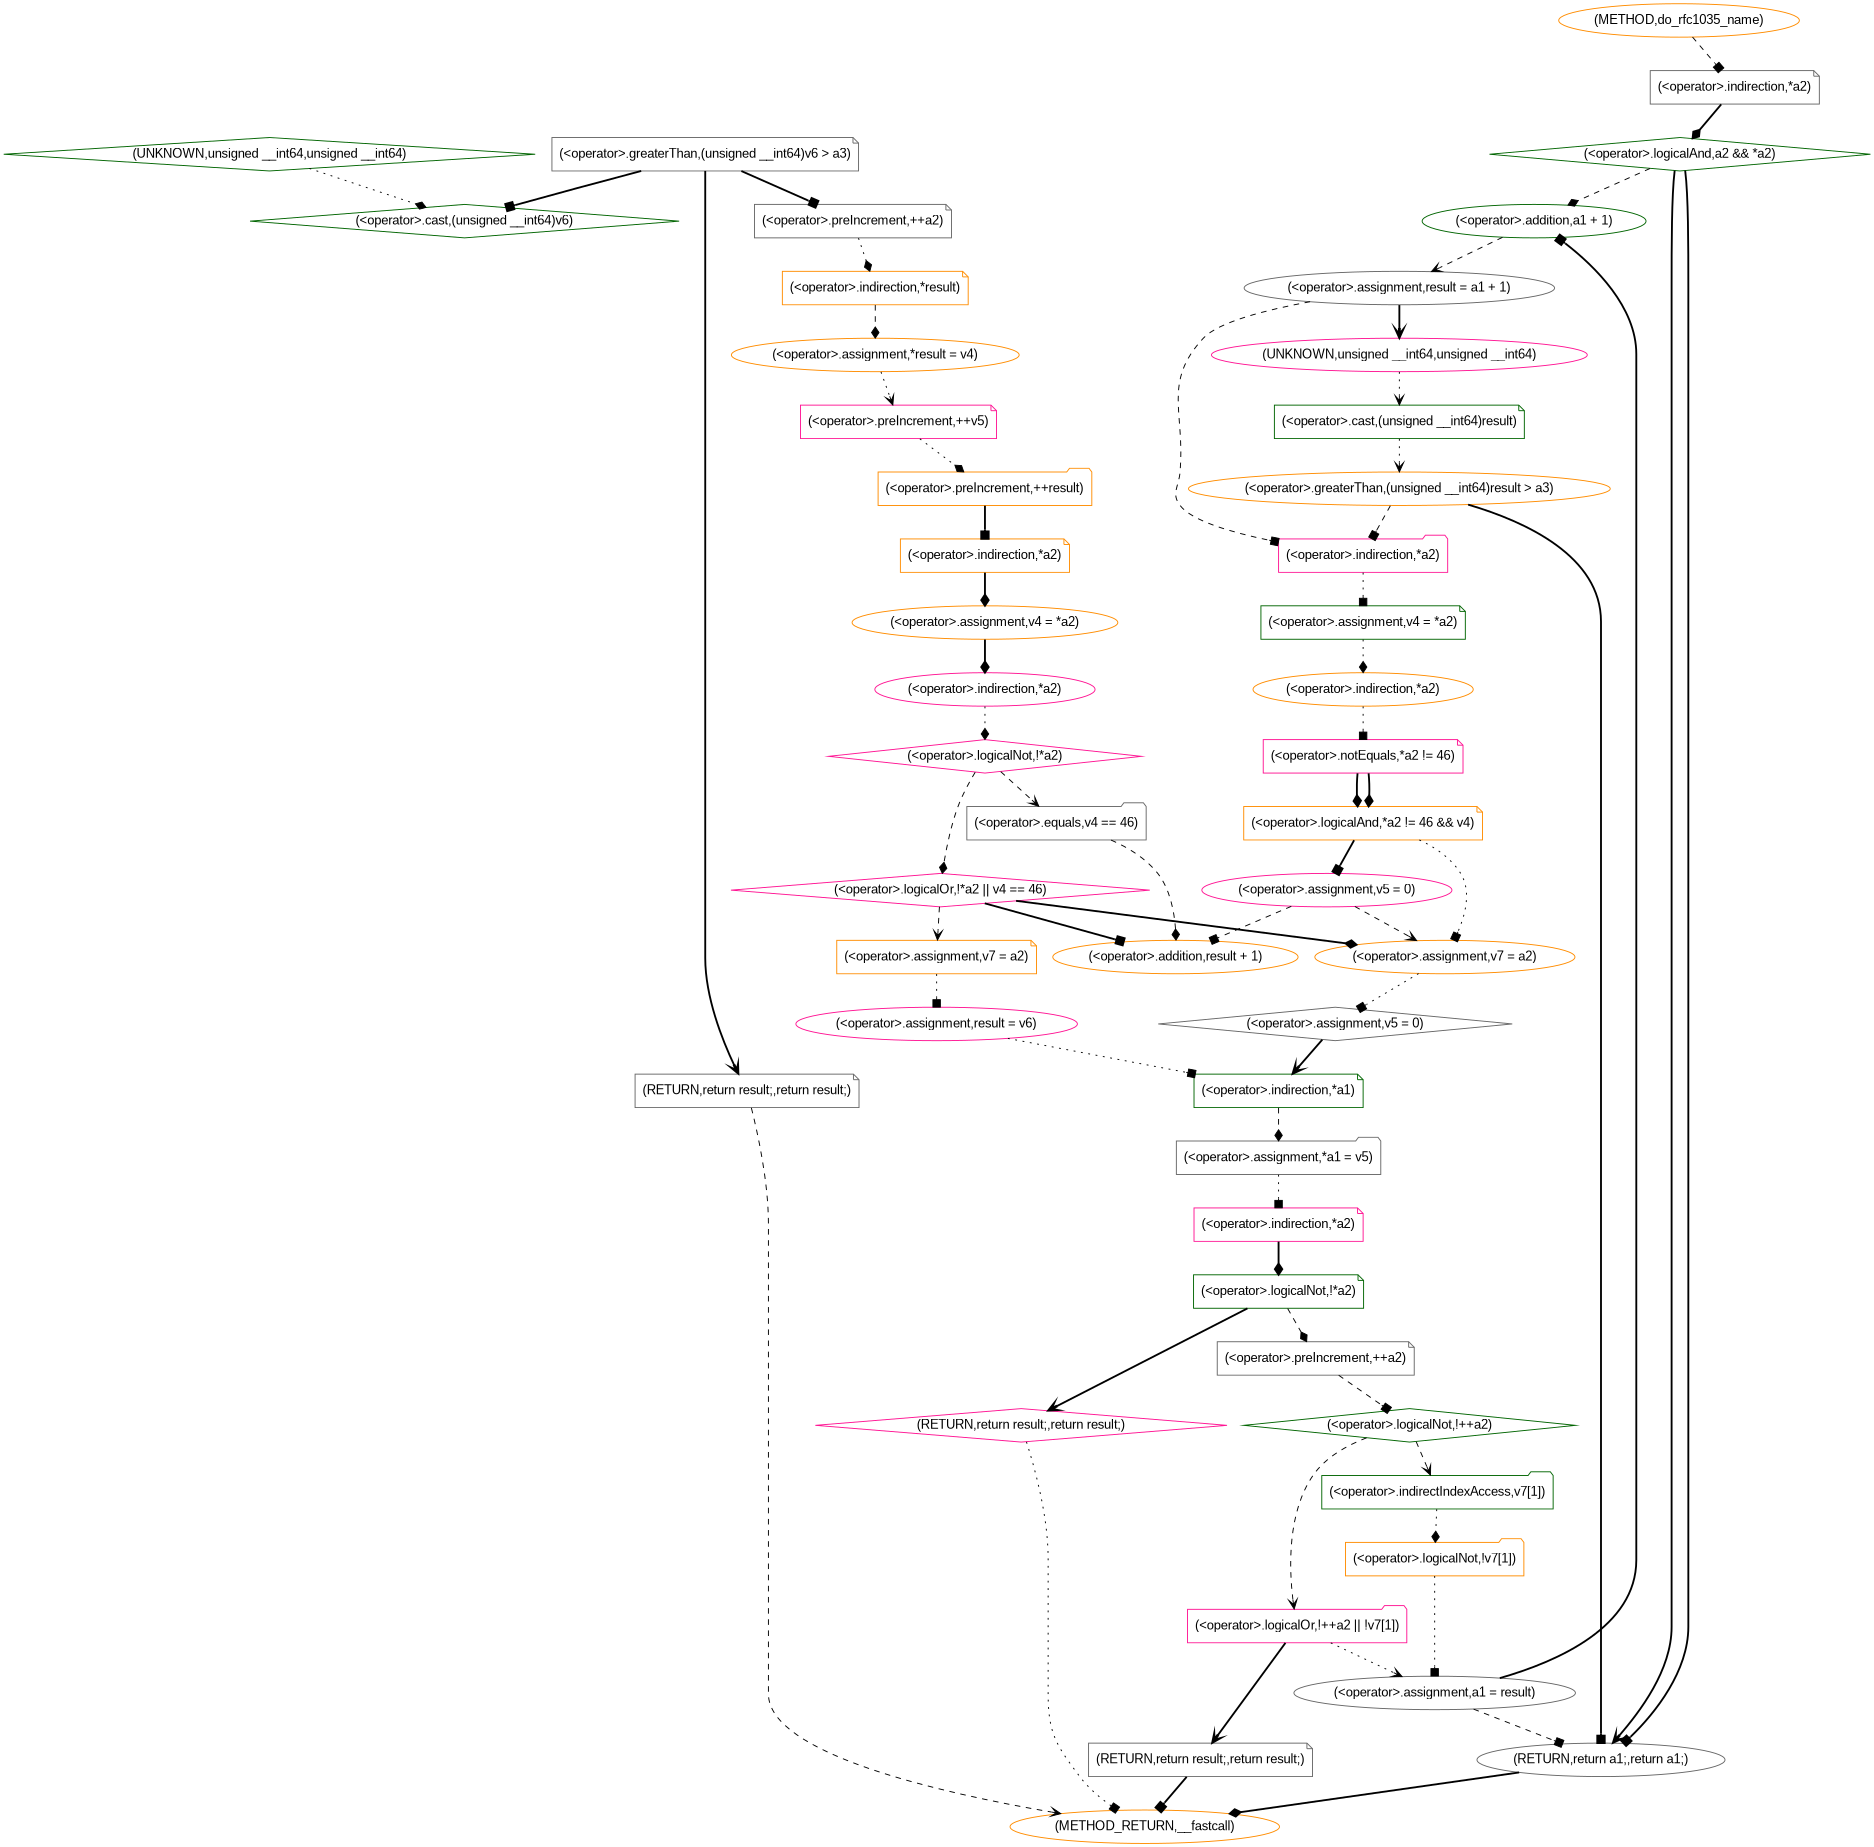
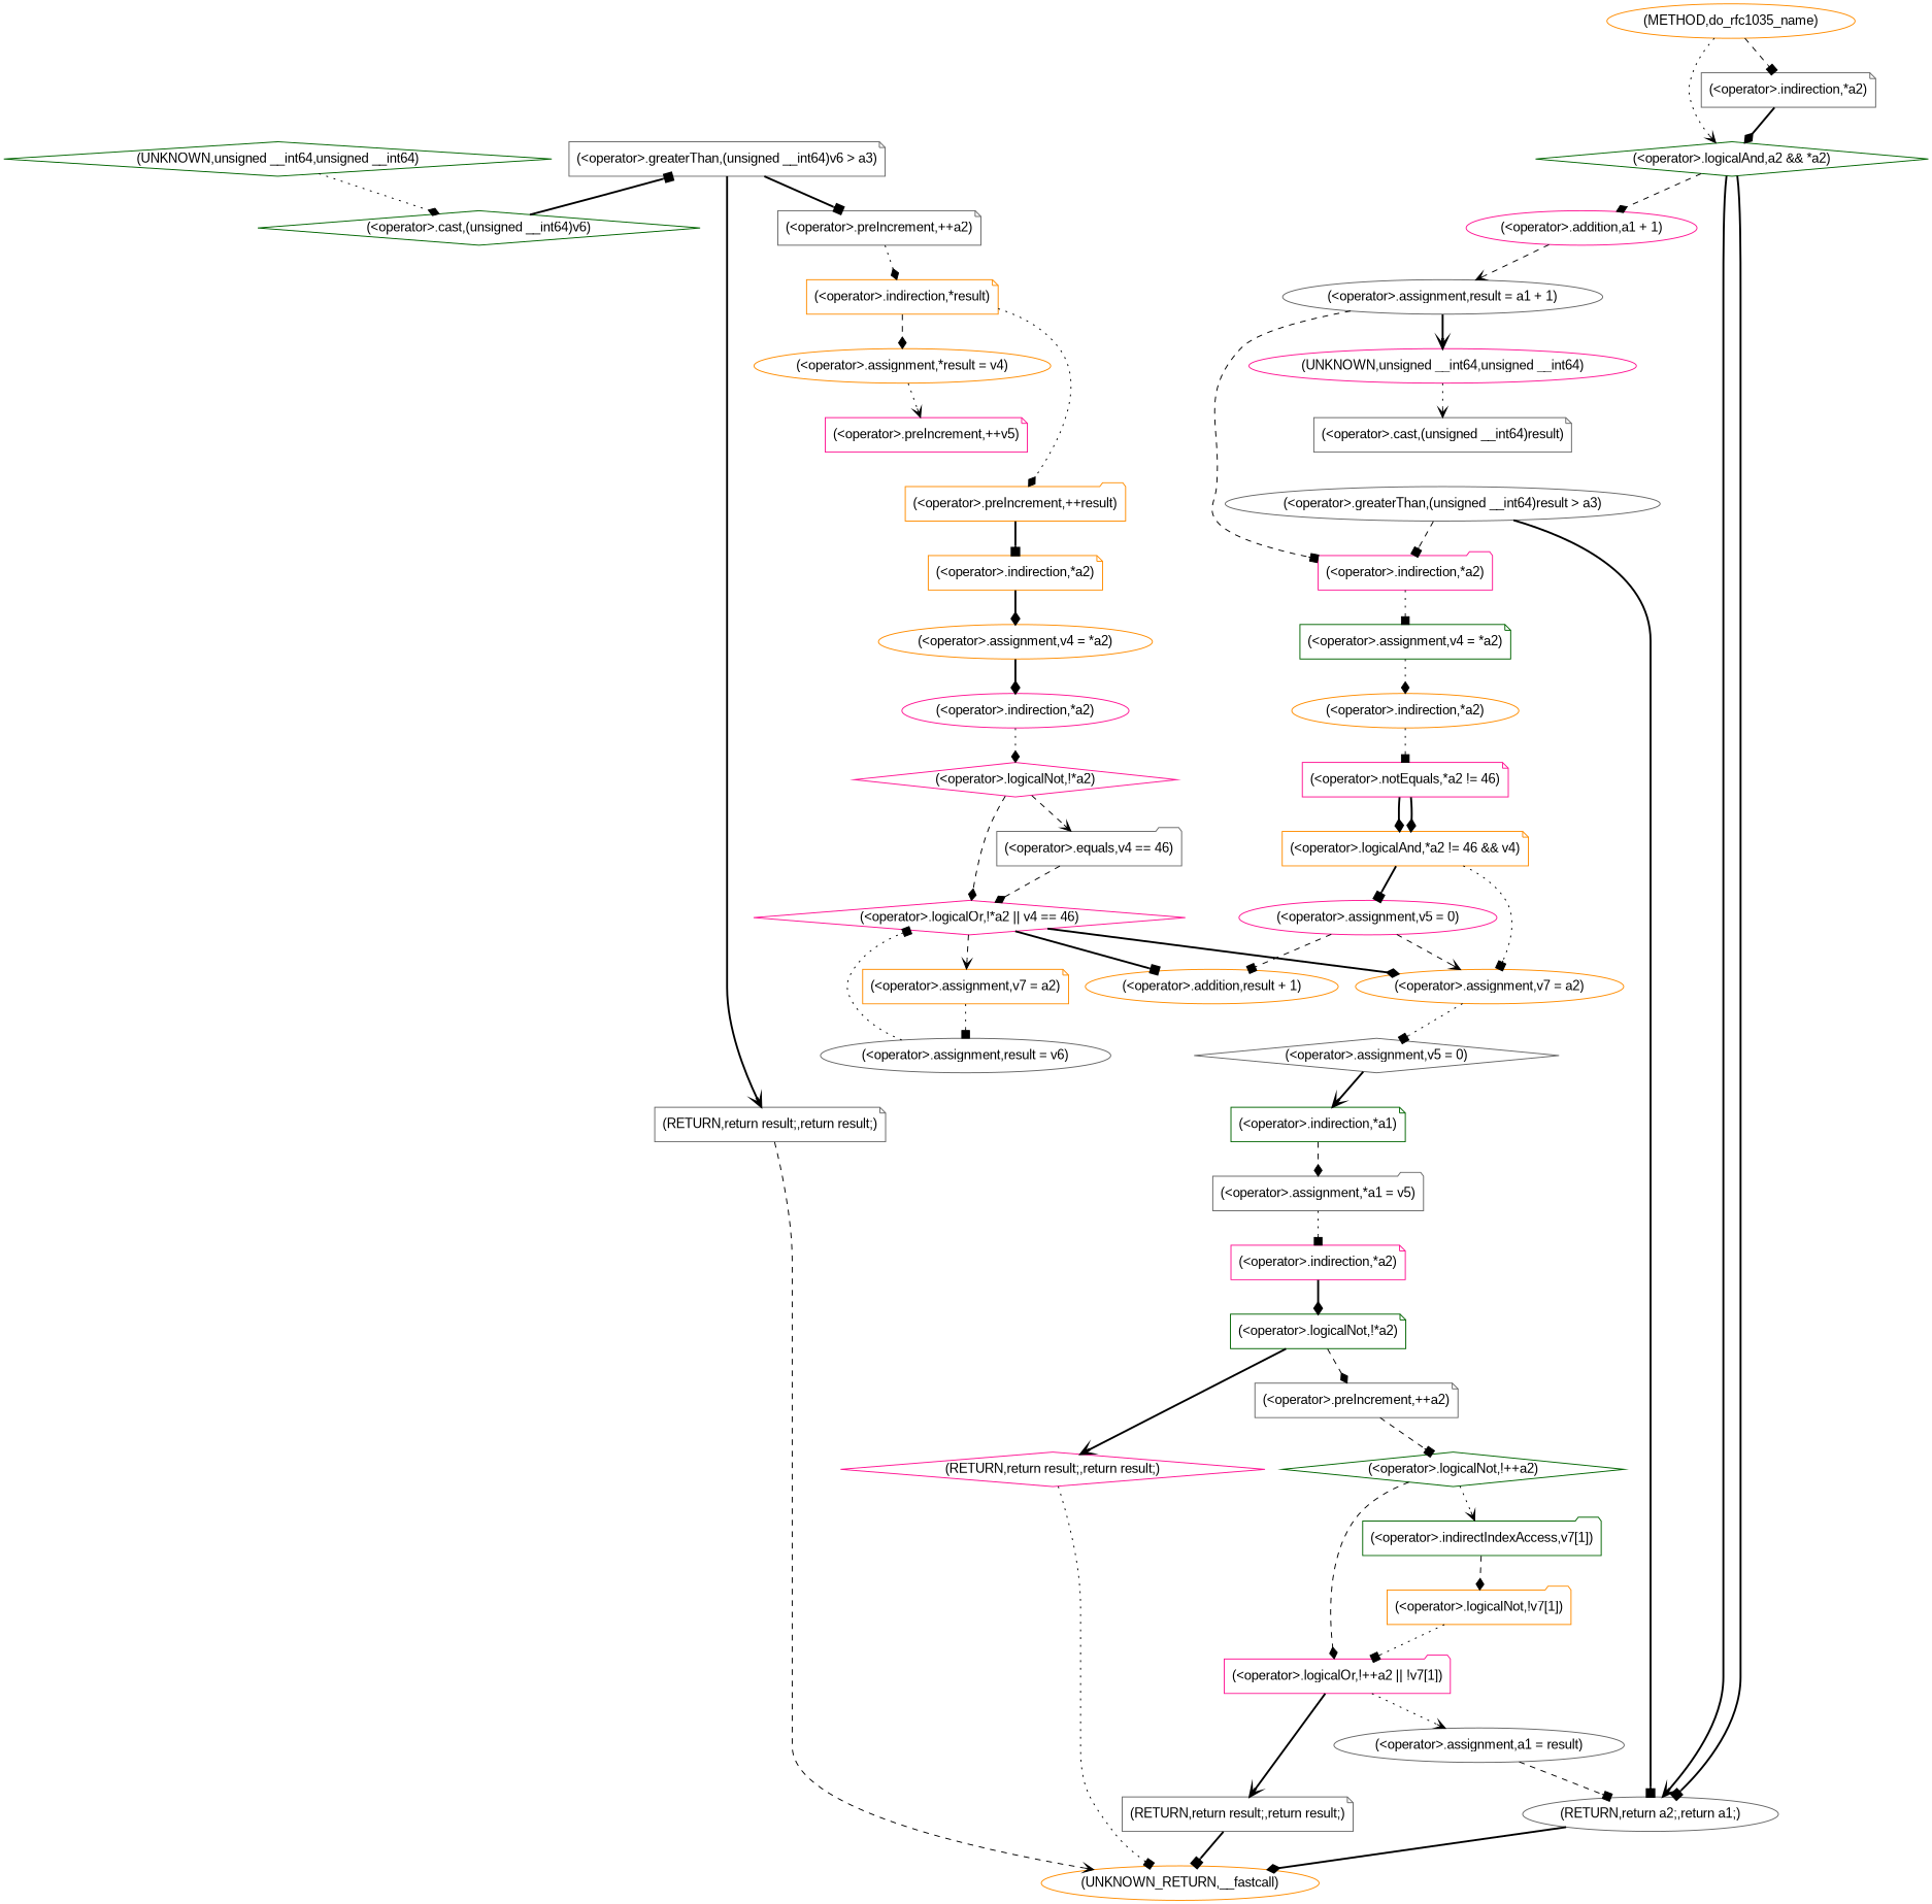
  digraph {
    fontname="Liberation Sans"
    node [color=gray40 fontname="Liberation Sans" shape=note]
    edge [arrowhead=box fontname="Liberation Sans" style=bold]
    n1 [color=darkgreen label="(<operator>.logicalAnd,a2 && *a2)" shape=diamond]
-   n2 [color=darkgreen label="(<operator>.addition,a1 + 1)" shape=ellipse]
-   n3 [label="(RETURN,return a1;,return a1;)" shape=ellipse]
+   n2 [color=deeppink label="(<operator>.addition,a1 + 1)" shape=ellipse]
+   n3 [label="(RETURN,return a2;,return a1;)" shape=ellipse]
    n4 [label="(<operator>.assignment,result = a1 + 1)" shape=ellipse]
-   n5 [color=darkorange label="(METHOD_RETURN,__fastcall)" shape=ellipse]
+   n5 [color=darkorange label="(UNKNOWN_RETURN,__fastcall)" shape=ellipse]
    n6 [label="(<operator>.indirection,*a2)"]
    n7 [color=deeppink label="(UNKNOWN,unsigned __int64,unsigned __int64)" shape=ellipse]
    n8 [color=deeppink label="(<operator>.indirection,*a2)" shape=folder]
-   n9 [color=darkgreen label="(<operator>.cast,(unsigned __int64)result)"]
+   n9 [label="(<operator>.cast,(unsigned __int64)result)"]
    n10 [color=darkgreen label="(<operator>.assignment,v4 = *a2)"]
-   n11 [color=darkorange label="(<operator>.greaterThan,(unsigned __int64)result > a3)" shape=ellipse]
+   n11 [label="(<operator>.greaterThan,(unsigned __int64)result > a3)" shape=ellipse]
    n12 [color=darkorange label="(<operator>.indirection,*a2)" shape=ellipse]
    n13 [color=deeppink label="(<operator>.notEquals,*a2 != 46)"]
    n14 [color=darkorange label="(<operator>.logicalAnd,*a2 != 46 && v4)"]
    n15 [color=deeppink label="(<operator>.assignment,v5 = 0)" shape=ellipse]
    n16 [color=darkorange label="(<operator>.assignment,v7 = a2)" shape=ellipse]
    n17 [color=darkorange label="(<operator>.addition,result + 1)" shape=ellipse]
    n18 [label="(<operator>.assignment,v5 = 0)" shape=diamond]
    n19 [color=darkgreen label="(UNKNOWN,unsigned __int64,unsigned __int64)" shape=diamond]
    n20 [color=darkgreen label="(<operator>.cast,(unsigned __int64)v6)" shape=diamond]
    n21 [label="(<operator>.preIncrement,++a2)"]
    n22 [color=darkorange label="(<operator>.indirection,*result)"]
    n23 [label="(<operator>.greaterThan,(unsigned __int64)v6 > a3)"]
    n24 [label="(RETURN,return result;,return result;)"]
    n25 [color=darkorange label="(<operator>.assignment,*result = v4)" shape=ellipse]
    n26 [color=deeppink label="(<operator>.preIncrement,++v5)"]
    n27 [color=darkorange label="(<operator>.preIncrement,++result)" shape=folder]
    n28 [color=darkorange label="(<operator>.indirection,*a2)"]
    n29 [color=darkorange label="(<operator>.assignment,v4 = *a2)" shape=ellipse]
    n30 [color=deeppink label="(<operator>.indirection,*a2)" shape=ellipse]
    n31 [color=deeppink label="(<operator>.logicalNot,!*a2)" shape=diamond]
    n32 [color=deeppink label="(<operator>.logicalOr,!*a2 || v4 == 46)" shape=diamond]
    n33 [color=darkorange label="(<operator>.assignment,v7 = a2)"]
-   n34 [color=deeppink label="(<operator>.assignment,result = v6)" shape=ellipse]
+   n34 [label="(<operator>.assignment,result = v6)" shape=ellipse]
    n35 [label="(<operator>.equals,v4 == 46)" shape=folder]
    n36 [color=darkgreen label="(<operator>.indirection,*a1)"]
    n37 [label="(<operator>.assignment,*a1 = v5)" shape=folder]
    n38 [color=deeppink label="(<operator>.indirection,*a2)"]
    n39 [color=darkgreen label="(<operator>.logicalNot,!*a2)"]
    n40 [color=deeppink label="(RETURN,return result;,return result;)" shape=diamond]
    n41 [label="(<operator>.preIncrement,++a2)"]
    n42 [color=darkgreen label="(<operator>.logicalNot,!++a2)" shape=diamond]
    n43 [color=deeppink label="(<operator>.logicalOr,!++a2 || !v7[1])" shape=folder]
    n44 [label="(RETURN,return result;,return result;)"]
    n45 [label="(<operator>.assignment,a1 = result)" shape=ellipse]
    n46 [color=darkgreen label="(<operator>.indirectIndexAccess,v7[1])" shape=folder]
    n47 [color=darkorange label="(<operator>.logicalNot,!v7[1])" shape=folder]
    n48 [color=darkorange label="(METHOD,do_rfc1035_name)" shape=ellipse]
    n1 -> n2 [arrowhead=diamond style=dashed]
    n1 -> n3 [arrowhead=vee]
    n1 -> n3
    n2 -> n4 [arrowhead=vee style=dashed]
    n3 -> n5 [arrowhead=diamond]
    n4 -> n7 [arrowhead=vee]
    n4 -> n8 [style=dashed]
    n6 -> n1 [arrowhead=diamond]
    n7 -> n9 [arrowhead=vee style=dotted]
    n8 -> n10 [style=dotted]
-   n9 -> n11 [arrowhead=vee style=dotted]
    n10 -> n12 [arrowhead=diamond style=dotted]
    n11 -> n3
    n11 -> n8 [style=dashed]
    n12 -> n13 [style=dotted]
    n13 -> n14 [arrowhead=diamond]
    n13 -> n14 [arrowhead=diamond]
    n14 -> n15
    n14 -> n16 [style=dotted]
    n15 -> n16 [arrowhead=vee style=dashed]
    n15 -> n17 [style=dashed]
    n16 -> n18 [style=dotted]
    n18 -> n36 [arrowhead=vee]
    n19 -> n20 [arrowhead=diamond style=dotted]
-   n23 -> n20
+   n20 -> n23
    n21 -> n22 [arrowhead=diamond style=dotted]
    n22 -> n25 [arrowhead=diamond style=dashed]
    n23 -> n21
    n23 -> n24 [arrowhead=vee]
    n24 -> n5 [arrowhead=vee style=dashed]
    n25 -> n26 [arrowhead=vee style=dotted]
-   n26 -> n27 [arrowhead=diamond style=dotted]
+   n22 -> n27 [arrowhead=diamond style=dotted]
    n27 -> n28
    n28 -> n29 [arrowhead=diamond]
    n29 -> n30 [arrowhead=diamond]
    n30 -> n31 [arrowhead=diamond style=dotted]
    n31 -> n32 [arrowhead=diamond style=dashed]
    n31 -> n35 [arrowhead=vee style=dashed]
    n32 -> n16 [arrowhead=diamond]
    n32 -> n17
    n32 -> n33 [arrowhead=vee style=dashed]
    n33 -> n34 [style=dotted]
-   n34 -> n36 [style=dotted]
-   n35 -> n17 [arrowhead=diamond style=dashed]
+   n34 -> n32 [style=dotted]
+   n35 -> n32 [arrowhead=diamond style=dashed]
    n36 -> n37 [arrowhead=diamond style=dashed]
    n37 -> n38 [style=dotted]
    n38 -> n39 [arrowhead=diamond]
    n39 -> n40 [arrowhead=vee]
    n39 -> n41 [arrowhead=diamond style=dashed]
    n40 -> n5 [style=dotted]
    n41 -> n42 [style=dashed]
-   n42 -> n43 [arrowhead=vee style=dashed]
-   n42 -> n46 [arrowhead=vee style=dashed]
+   n42 -> n43 [arrowhead=diamond style=dashed]
+   n42 -> n46 [arrowhead=vee style=dotted]
    n43 -> n44 [arrowhead=vee]
    n43 -> n45 [arrowhead=vee style=dotted]
    n44 -> n5
-   n45 -> n2
    n45 -> n3 [style=dashed]
-   n46 -> n47 [arrowhead=diamond style=dotted]
-   n47 -> n45 [style=dotted]
+   n46 -> n47 [arrowhead=diamond style=dashed]
+   n47 -> n43 [style=dotted]
+   n48 -> n1 [arrowhead=vee style=dotted]
    n48 -> n6 [style=dashed]
  }
